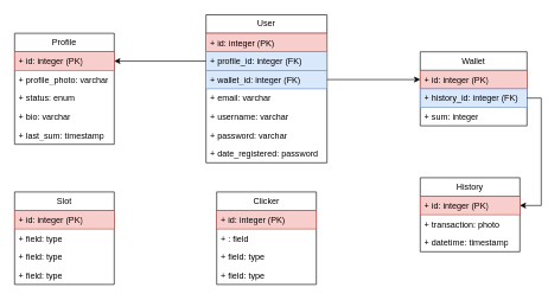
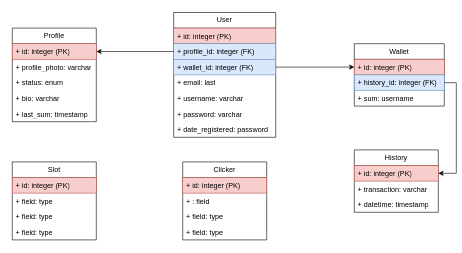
  <mxCell id="0" />
  <mxCell id="1" parent="0" />
  <mxCell id="2" value="User" style="swimlane;fontStyle=0;childLayout=stackLayout;horizontal=1;startSize=26;fillColor=none;horizontalStack=0;resizeParent=1;resizeParentMax=0;resizeLast=0;collapsible=1;marginBottom=0;whiteSpace=wrap;html=1;rounded=0;shadow=0;glass=0;swimlaneLine=1;" vertex="1" parent="1"><mxGeometry x="289" y="20" width="170" height="208" as="geometry"><mxRectangle x="80" y="80" width="70" height="30" as="alternateBounds" /></mxGeometry></mxCell>
  <mxCell id="3" value="+ id: integer (PK)" style="text;strokeColor=#b85450;fillColor=#f8cecc;align=left;verticalAlign=top;spacingLeft=4;spacingRight=4;overflow=hidden;rotatable=0;points=[[0,0.5],[1,0.5]];portConstraint=eastwest;whiteSpace=wrap;html=1;" vertex="1" parent="2"><mxGeometry y="26" width="170" height="26" as="geometry" /></mxCell>
  <mxCell id="4" value="+ profile_id: integer (FK)" style="text;strokeColor=#6c8ebf;fillColor=#dae8fc;align=left;verticalAlign=top;spacingLeft=4;spacingRight=4;overflow=hidden;rotatable=0;points=[[0,0.5],[1,0.5]];portConstraint=eastwest;whiteSpace=wrap;html=1;" vertex="1" parent="2"><mxGeometry y="52" width="170" height="26" as="geometry" /></mxCell>
  <mxCell id="5" value="+ wallet_id: integer (FK)" style="text;strokeColor=#6c8ebf;fillColor=#dae8fc;align=left;verticalAlign=top;spacingLeft=4;spacingRight=4;overflow=hidden;rotatable=0;points=[[0,0.5],[1,0.5]];portConstraint=eastwest;whiteSpace=wrap;html=1;" vertex="1" parent="2"><mxGeometry y="78" width="170" height="26" as="geometry" /></mxCell>
- <mxCell id="6" value="+ email: varchar" style="text;strokeColor=none;fillColor=none;align=left;verticalAlign=top;spacingLeft=4;spacingRight=4;overflow=hidden;rotatable=0;points=[[0,0.5],[1,0.5]];portConstraint=eastwest;whiteSpace=wrap;html=1;" vertex="1" parent="2"><mxGeometry y="104" width="170" height="26" as="geometry" /></mxCell>
+ <mxCell id="6" value="+ email: last" style="text;strokeColor=none;fillColor=none;align=left;verticalAlign=top;spacingLeft=4;spacingRight=4;overflow=hidden;rotatable=0;points=[[0,0.5],[1,0.5]];portConstraint=eastwest;whiteSpace=wrap;html=1;" vertex="1" parent="2"><mxGeometry y="104" width="170" height="26" as="geometry" /></mxCell>
  <mxCell id="7" value="+ username: varchar" style="text;strokeColor=none;fillColor=none;align=left;verticalAlign=top;spacingLeft=4;spacingRight=4;overflow=hidden;rotatable=0;points=[[0,0.5],[1,0.5]];portConstraint=eastwest;whiteSpace=wrap;html=1;" vertex="1" parent="2"><mxGeometry y="130" width="170" height="26" as="geometry" /></mxCell>
  <mxCell id="8" value="+ password: varchar" style="text;strokeColor=none;fillColor=none;align=left;verticalAlign=top;spacingLeft=4;spacingRight=4;overflow=hidden;rotatable=0;points=[[0,0.5],[1,0.5]];portConstraint=eastwest;whiteSpace=wrap;html=1;" vertex="1" parent="2"><mxGeometry y="156" width="170" height="26" as="geometry" /></mxCell>
  <mxCell id="9" value="+ date_registered: password" style="text;strokeColor=none;fillColor=none;align=left;verticalAlign=top;spacingLeft=4;spacingRight=4;overflow=hidden;rotatable=0;points=[[0,0.5],[1,0.5]];portConstraint=eastwest;whiteSpace=wrap;html=1;" vertex="1" parent="2"><mxGeometry y="182" width="170" height="26" as="geometry" /></mxCell>
  <mxCell id="10" value="Profile" style="swimlane;fontStyle=0;childLayout=stackLayout;horizontal=1;startSize=26;fillColor=none;horizontalStack=0;resizeParent=1;resizeParentMax=0;resizeLast=0;collapsible=1;marginBottom=0;whiteSpace=wrap;html=1;" vertex="1" parent="1"><mxGeometry x="20" y="46" width="140" height="156" as="geometry" /></mxCell>
  <mxCell id="11" value="+ id: integer (PK)" style="text;strokeColor=#b85450;fillColor=#f8cecc;align=left;verticalAlign=top;spacingLeft=4;spacingRight=4;overflow=hidden;rotatable=0;points=[[0,0.5],[1,0.5]];portConstraint=eastwest;whiteSpace=wrap;html=1;" vertex="1" parent="10"><mxGeometry y="26" width="140" height="26" as="geometry" /></mxCell>
  <mxCell id="12" value="+ profile_photo: varchar" style="text;strokeColor=none;fillColor=none;align=left;verticalAlign=top;spacingLeft=4;spacingRight=4;overflow=hidden;rotatable=0;points=[[0,0.5],[1,0.5]];portConstraint=eastwest;whiteSpace=wrap;html=1;" vertex="1" parent="10"><mxGeometry y="52" width="140" height="26" as="geometry" /></mxCell>
  <mxCell id="13" value="+ status: enum" style="text;strokeColor=none;fillColor=none;align=left;verticalAlign=top;spacingLeft=4;spacingRight=4;overflow=hidden;rotatable=0;points=[[0,0.5],[1,0.5]];portConstraint=eastwest;whiteSpace=wrap;html=1;" vertex="1" parent="10"><mxGeometry y="78" width="140" height="26" as="geometry" /></mxCell>
  <mxCell id="14" value="+ bio: varchar" style="text;strokeColor=none;fillColor=none;align=left;verticalAlign=top;spacingLeft=4;spacingRight=4;overflow=hidden;rotatable=0;points=[[0,0.5],[1,0.5]];portConstraint=eastwest;whiteSpace=wrap;html=1;" vertex="1" parent="10"><mxGeometry y="104" width="140" height="26" as="geometry" /></mxCell>
  <mxCell id="15" value="+ last_sum: timestamp" style="text;strokeColor=none;fillColor=none;align=left;verticalAlign=top;spacingLeft=4;spacingRight=4;overflow=hidden;rotatable=0;points=[[0,0.5],[1,0.5]];portConstraint=eastwest;whiteSpace=wrap;html=1;" vertex="1" parent="10"><mxGeometry y="130" width="140" height="26" as="geometry" /></mxCell>
  <mxCell id="16" style="edgeStyle=orthogonalEdgeStyle;rounded=0;orthogonalLoop=1;jettySize=auto;html=1;" edge="1" parent="1" source="4" target="11"><mxGeometry relative="1" as="geometry" /></mxCell>
  <mxCell id="17" value="Wallet" style="swimlane;fontStyle=0;childLayout=stackLayout;horizontal=1;startSize=26;fillColor=none;horizontalStack=0;resizeParent=1;resizeParentMax=0;resizeLast=0;collapsible=1;marginBottom=0;whiteSpace=wrap;html=1;" vertex="1" parent="1"><mxGeometry x="590" y="72" width="150" height="104" as="geometry" /></mxCell>
  <mxCell id="18" value="+ id: integer (PK)" style="text;strokeColor=#b85450;fillColor=#f8cecc;align=left;verticalAlign=top;spacingLeft=4;spacingRight=4;overflow=hidden;rotatable=0;points=[[0,0.5],[1,0.5]];portConstraint=eastwest;whiteSpace=wrap;html=1;" vertex="1" parent="17"><mxGeometry y="26" width="150" height="26" as="geometry" /></mxCell>
  <mxCell id="19" value="+ history_id: integer (FK)" style="text;strokeColor=#6c8ebf;fillColor=#dae8fc;align=left;verticalAlign=top;spacingLeft=4;spacingRight=4;overflow=hidden;rotatable=0;points=[[0,0.5],[1,0.5]];portConstraint=eastwest;whiteSpace=wrap;html=1;" vertex="1" parent="17"><mxGeometry y="52" width="150" height="26" as="geometry" /></mxCell>
- <mxCell id="20" value="+ sum: integer" style="text;strokeColor=none;fillColor=none;align=left;verticalAlign=top;spacingLeft=4;spacingRight=4;overflow=hidden;rotatable=0;points=[[0,0.5],[1,0.5]];portConstraint=eastwest;whiteSpace=wrap;html=1;" vertex="1" parent="17"><mxGeometry y="78" width="150" height="26" as="geometry" /></mxCell>
+ <mxCell id="20" value="+ sum: username" style="text;strokeColor=none;fillColor=none;align=left;verticalAlign=top;spacingLeft=4;spacingRight=4;overflow=hidden;rotatable=0;points=[[0,0.5],[1,0.5]];portConstraint=eastwest;whiteSpace=wrap;html=1;" vertex="1" parent="17"><mxGeometry y="78" width="150" height="26" as="geometry" /></mxCell>
  <mxCell id="21" style="edgeStyle=orthogonalEdgeStyle;rounded=0;orthogonalLoop=1;jettySize=auto;html=1;" edge="1" parent="1" source="5" target="18"><mxGeometry relative="1" as="geometry" /></mxCell>
  <mxCell id="22" value="History" style="swimlane;fontStyle=0;childLayout=stackLayout;horizontal=1;startSize=26;fillColor=none;horizontalStack=0;resizeParent=1;resizeParentMax=0;resizeLast=0;collapsible=1;marginBottom=0;whiteSpace=wrap;html=1;" vertex="1" parent="1"><mxGeometry x="590" y="249" width="140" height="104" as="geometry" /></mxCell>
  <mxCell id="23" value="+ id: integer (PK)" style="text;strokeColor=#b85450;fillColor=#f8cecc;align=left;verticalAlign=top;spacingLeft=4;spacingRight=4;overflow=hidden;rotatable=0;points=[[0,0.5],[1,0.5]];portConstraint=eastwest;whiteSpace=wrap;html=1;" vertex="1" parent="22"><mxGeometry y="26" width="140" height="26" as="geometry" /></mxCell>
- <mxCell id="24" value="+ transaction: photo" style="text;strokeColor=none;fillColor=none;align=left;verticalAlign=top;spacingLeft=4;spacingRight=4;overflow=hidden;rotatable=0;points=[[0,0.5],[1,0.5]];portConstraint=eastwest;whiteSpace=wrap;html=1;" vertex="1" parent="22"><mxGeometry y="52" width="140" height="26" as="geometry" /></mxCell>
+ <mxCell id="24" value="+ transaction: varchar" style="text;strokeColor=none;fillColor=none;align=left;verticalAlign=top;spacingLeft=4;spacingRight=4;overflow=hidden;rotatable=0;points=[[0,0.5],[1,0.5]];portConstraint=eastwest;whiteSpace=wrap;html=1;" vertex="1" parent="22"><mxGeometry y="52" width="140" height="26" as="geometry" /></mxCell>
  <mxCell id="25" value="+ datetime: timestamp" style="text;strokeColor=none;fillColor=none;align=left;verticalAlign=top;spacingLeft=4;spacingRight=4;overflow=hidden;rotatable=0;points=[[0,0.5],[1,0.5]];portConstraint=eastwest;whiteSpace=wrap;html=1;" vertex="1" parent="22"><mxGeometry y="78" width="140" height="26" as="geometry" /></mxCell>
  <mxCell id="26" style="edgeStyle=orthogonalEdgeStyle;rounded=0;orthogonalLoop=1;jettySize=auto;html=1;exitX=1;exitY=0.5;exitDx=0;exitDy=0;" edge="1" parent="1" source="19" target="23"><mxGeometry relative="1" as="geometry" /></mxCell>
  <mxCell id="27" value="Clicker" style="swimlane;fontStyle=0;childLayout=stackLayout;horizontal=1;startSize=26;fillColor=none;horizontalStack=0;resizeParent=1;resizeParentMax=0;resizeLast=0;collapsible=1;marginBottom=0;whiteSpace=wrap;html=1;" vertex="1" parent="1"><mxGeometry x="304" y="269" width="140" height="130" as="geometry" /></mxCell>
  <mxCell id="28" value="+ id: integer (PK)" style="text;strokeColor=#b85450;fillColor=#f8cecc;align=left;verticalAlign=top;spacingLeft=4;spacingRight=4;overflow=hidden;rotatable=0;points=[[0,0.5],[1,0.5]];portConstraint=eastwest;whiteSpace=wrap;html=1;" vertex="1" parent="27"><mxGeometry y="26" width="140" height="26" as="geometry" /></mxCell>
  <mxCell id="29" value="+ : field" style="text;strokeColor=none;fillColor=none;align=left;verticalAlign=top;spacingLeft=4;spacingRight=4;overflow=hidden;rotatable=0;points=[[0,0.5],[1,0.5]];portConstraint=eastwest;whiteSpace=wrap;html=1;" vertex="1" parent="27"><mxGeometry y="52" width="140" height="26" as="geometry" /></mxCell>
  <mxCell id="30" value="+ field: type" style="text;strokeColor=none;fillColor=none;align=left;verticalAlign=top;spacingLeft=4;spacingRight=4;overflow=hidden;rotatable=0;points=[[0,0.5],[1,0.5]];portConstraint=eastwest;whiteSpace=wrap;html=1;" vertex="1" parent="27"><mxGeometry y="78" width="140" height="26" as="geometry" /></mxCell>
  <mxCell id="31" value="+ field: type" style="text;strokeColor=none;fillColor=none;align=left;verticalAlign=top;spacingLeft=4;spacingRight=4;overflow=hidden;rotatable=0;points=[[0,0.5],[1,0.5]];portConstraint=eastwest;whiteSpace=wrap;html=1;" vertex="1" parent="27"><mxGeometry y="104" width="140" height="26" as="geometry" /></mxCell>
  <mxCell id="32" value="Slot" style="swimlane;fontStyle=0;childLayout=stackLayout;horizontal=1;startSize=26;fillColor=none;horizontalStack=0;resizeParent=1;resizeParentMax=0;resizeLast=0;collapsible=1;marginBottom=0;whiteSpace=wrap;html=1;" vertex="1" parent="1"><mxGeometry x="20" y="269" width="140" height="130" as="geometry" /></mxCell>
  <mxCell id="33" value="+ id: integer (PK)" style="text;strokeColor=#b85450;fillColor=#f8cecc;align=left;verticalAlign=top;spacingLeft=4;spacingRight=4;overflow=hidden;rotatable=0;points=[[0,0.5],[1,0.5]];portConstraint=eastwest;whiteSpace=wrap;html=1;" vertex="1" parent="32"><mxGeometry y="26" width="140" height="26" as="geometry" /></mxCell>
  <mxCell id="34" value="+ field: type" style="text;strokeColor=none;fillColor=none;align=left;verticalAlign=top;spacingLeft=4;spacingRight=4;overflow=hidden;rotatable=0;points=[[0,0.5],[1,0.5]];portConstraint=eastwest;whiteSpace=wrap;html=1;" vertex="1" parent="32"><mxGeometry y="52" width="140" height="26" as="geometry" /></mxCell>
  <mxCell id="35" value="+ field: type" style="text;strokeColor=none;fillColor=none;align=left;verticalAlign=top;spacingLeft=4;spacingRight=4;overflow=hidden;rotatable=0;points=[[0,0.5],[1,0.5]];portConstraint=eastwest;whiteSpace=wrap;html=1;" vertex="1" parent="32"><mxGeometry y="78" width="140" height="26" as="geometry" /></mxCell>
  <mxCell id="36" value="+ field: type" style="text;strokeColor=none;fillColor=none;align=left;verticalAlign=top;spacingLeft=4;spacingRight=4;overflow=hidden;rotatable=0;points=[[0,0.5],[1,0.5]];portConstraint=eastwest;whiteSpace=wrap;html=1;" vertex="1" parent="32"><mxGeometry y="104" width="140" height="26" as="geometry" /></mxCell>
